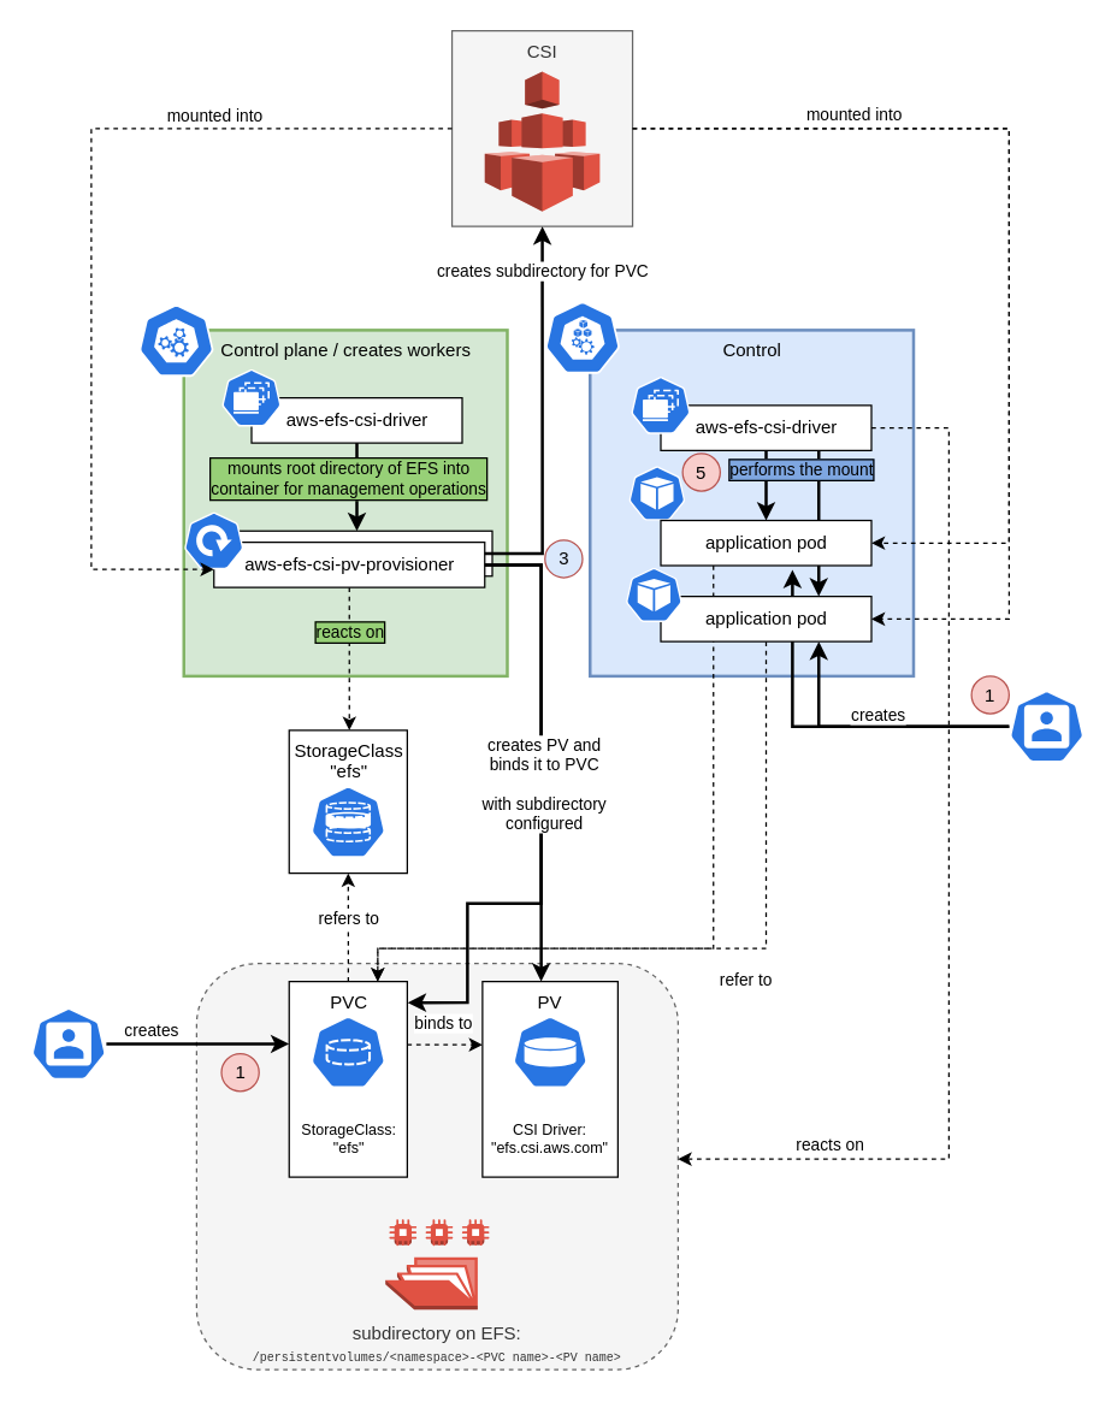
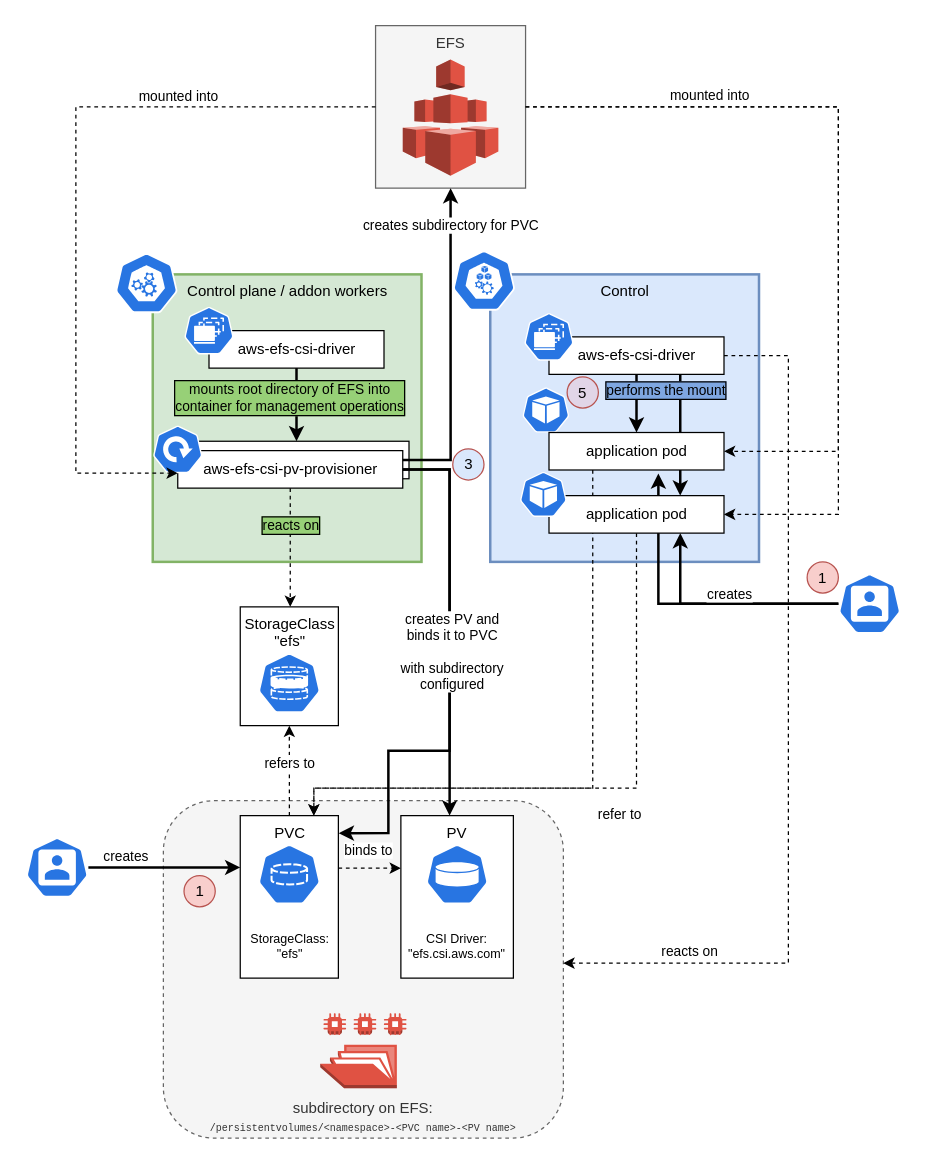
  <mxCell id="0" />
  <mxCell id="1" parent="0" />
  <mxCell id="2" value="subdirectory on EFS:&lt;br&gt;&lt;div&gt;&lt;font style=&quot;font-size: 8px&quot; face=&quot;Courier New&quot;&gt;/persistentvolumes/&amp;lt;namespace&amp;gt;-&amp;lt;PVC name&amp;gt;-&amp;lt;PV name&amp;gt;&lt;/font&gt;&lt;/div&gt;" style="rounded=1;whiteSpace=wrap;html=1;dashed=1;verticalAlign=bottom;fillColor=#f5f5f5;strokeColor=#666666;fontColor=#333333;" parent="1" vertex="1"><mxGeometry x="130" y="640" width="320" height="270" as="geometry" /></mxCell>
  <mxCell id="3" value="" style="outlineConnect=0;dashed=0;verticalLabelPosition=bottom;verticalAlign=top;align=center;html=1;shape=mxgraph.aws3.efs_share;fillColor=#E05243;gradientColor=none;" parent="1" vertex="1"><mxGeometry x="255.5" y="809.995" width="69" height="60.136" as="geometry" /></mxCell>
- <mxCell id="4" value="CSI" style="rounded=0;whiteSpace=wrap;html=1;verticalAlign=top;fillColor=#f5f5f5;strokeColor=#666666;fontColor=#333333;" parent="1" vertex="1"><mxGeometry x="299.75" y="20" width="120" height="130" as="geometry" /></mxCell>
+ <mxCell id="4" value="EFS" style="rounded=0;whiteSpace=wrap;html=1;verticalAlign=top;fillColor=#f5f5f5;strokeColor=#666666;fontColor=#333333;" parent="1" vertex="1"><mxGeometry x="299.75" y="20" width="120" height="130" as="geometry" /></mxCell>
  <mxCell id="5" value="Control" style="rounded=0;whiteSpace=wrap;html=1;verticalAlign=top;strokeWidth=2;fillColor=#dae8fc;strokeColor=#6c8ebf;" parent="1" vertex="1"><mxGeometry x="391.5" y="219" width="215" height="230" as="geometry" /></mxCell>
  <mxCell id="6" value="" style="html=1;dashed=0;whitespace=wrap;fillColor=#2875E2;strokeColor=#ffffff;points=[[0.005,0.63,0],[0.1,0.2,0],[0.9,0.2,0],[0.5,0,0],[0.995,0.63,0],[0.72,0.99,0],[0.5,1,0],[0.28,0.99,0]];shape=mxgraph.kubernetes.icon;prIcon=node" parent="1" vertex="1"><mxGeometry x="361.5" y="200" width="50" height="48" as="geometry" /></mxCell>
  <mxCell id="7" value="" style="group" parent="1" vertex="1" connectable="0"><mxGeometry x="418.5" y="250" width="160" height="49" as="geometry" /></mxCell>
  <mxCell id="8" value="aws-efs-csi-driver" style="rounded=0;whiteSpace=wrap;html=1;" parent="7" vertex="1"><mxGeometry x="20" y="19" width="140" height="30" as="geometry" /></mxCell>
  <mxCell id="9" value="" style="html=1;dashed=0;whitespace=wrap;fillColor=#2875E2;strokeColor=#ffffff;points=[[0.005,0.63,0],[0.1,0.2,0],[0.9,0.2,0],[0.5,0,0],[0.995,0.63,0],[0.72,0.99,0],[0.5,1,0],[0.28,0.99,0]];shape=mxgraph.kubernetes.icon;prIcon=ds" parent="7" vertex="1"><mxGeometry width="40" height="38" as="geometry" /></mxCell>
- <mxCell id="10" value="Control plane / creates workers" style="rounded=0;whiteSpace=wrap;html=1;verticalAlign=top;strokeWidth=2;fillColor=#d5e8d4;strokeColor=#82b366;" parent="1" vertex="1"><mxGeometry x="121.5" y="219" width="215" height="230" as="geometry" /></mxCell>
+ <mxCell id="10" value="Control plane / addon workers" style="rounded=0;whiteSpace=wrap;html=1;verticalAlign=top;strokeWidth=2;fillColor=#d5e8d4;strokeColor=#82b366;" parent="1" vertex="1"><mxGeometry x="121.5" y="219" width="215" height="230" as="geometry" /></mxCell>
  <mxCell id="11" value="" style="html=1;dashed=0;whitespace=wrap;fillColor=#2875E2;strokeColor=#ffffff;points=[[0.005,0.63,0],[0.1,0.2,0],[0.9,0.2,0],[0.5,0,0],[0.995,0.63,0],[0.72,0.99,0],[0.5,1,0],[0.28,0.99,0]];shape=mxgraph.kubernetes.icon;prIcon=master" parent="1" vertex="1"><mxGeometry x="91.5" y="202" width="50" height="48" as="geometry" /></mxCell>
  <mxCell id="12" value="aws-efs-csi-pv-provisioner" style="rounded=0;whiteSpace=wrap;html=1;" parent="1" vertex="1"><mxGeometry x="146.5" y="352.5" width="180" height="30" as="geometry" /></mxCell>
  <mxCell id="13" style="edgeStyle=orthogonalEdgeStyle;rounded=0;orthogonalLoop=1;jettySize=auto;html=1;exitX=1;exitY=0.5;exitDx=0;exitDy=0;entryX=1.004;entryY=0.108;entryDx=0;entryDy=0;entryPerimeter=0;labelBackgroundColor=#97D077;strokeWidth=2;" edge="1" parent="1" source="14" target="31"><mxGeometry relative="1" as="geometry"><Array as="points"><mxPoint x="359" y="375" /><mxPoint x="359" y="600" /><mxPoint x="310" y="600" /><mxPoint x="310" y="666" /></Array></mxGeometry></mxCell>
  <mxCell id="14" value="aws-efs-csi-pv-provisioner" style="rounded=0;whiteSpace=wrap;html=1;" parent="1" vertex="1"><mxGeometry x="141.5" y="360" width="180" height="30" as="geometry" /></mxCell>
  <mxCell id="15" value="" style="html=1;dashed=0;whitespace=wrap;fillColor=#2875E2;strokeColor=#ffffff;points=[[0.005,0.63,0],[0.1,0.2,0],[0.9,0.2,0],[0.5,0,0],[0.995,0.63,0],[0.72,0.99,0],[0.5,1,0],[0.28,0.99,0]];shape=mxgraph.kubernetes.icon;prIcon=deploy" parent="1" vertex="1"><mxGeometry x="121.5" y="340" width="40" height="38" as="geometry" /></mxCell>
  <mxCell id="16" value="" style="outlineConnect=0;dashed=0;verticalLabelPosition=bottom;verticalAlign=top;align=center;html=1;shape=mxgraph.aws3.efs;fillColor=#E05243;gradientColor=none;" parent="1" vertex="1"><mxGeometry x="321.5" y="47" width="76.5" height="93" as="geometry" /></mxCell>
  <mxCell id="17" style="edgeStyle=orthogonalEdgeStyle;rounded=0;orthogonalLoop=1;jettySize=auto;html=1;entryX=0.5;entryY=1;entryDx=0;entryDy=0;entryPerimeter=0;dashed=1;" parent="1" source="4" target="15" edge="1"><mxGeometry relative="1" as="geometry"><Array as="points"><mxPoint x="60" y="85" /><mxPoint x="60" y="378" /></Array></mxGeometry></mxCell>
  <mxCell id="18" value="&lt;div&gt;mounted into&lt;/div&gt;" style="edgeLabel;html=1;align=center;verticalAlign=bottom;resizable=0;points=[];" parent="17" vertex="1" connectable="0"><mxGeometry x="-0.481" y="1" relative="1" as="geometry"><mxPoint x="0.37" y="-1.03" as="offset" /></mxGeometry></mxCell>
  <mxCell id="19" style="edgeStyle=orthogonalEdgeStyle;rounded=0;orthogonalLoop=1;jettySize=auto;html=1;entryX=1;entryY=0.5;entryDx=0;entryDy=0;dashed=1;" parent="1" source="4" target="70" edge="1"><mxGeometry relative="1" as="geometry"><Array as="points"><mxPoint x="670" y="85" /><mxPoint x="670" y="361" /></Array></mxGeometry></mxCell>
  <mxCell id="20" style="edgeStyle=orthogonalEdgeStyle;rounded=0;orthogonalLoop=1;jettySize=auto;html=1;entryX=1;entryY=0.5;entryDx=0;entryDy=0;dashed=1;" parent="1" source="4" target="59" edge="1"><mxGeometry relative="1" as="geometry"><Array as="points"><mxPoint x="670" y="85" /><mxPoint x="670" y="411" /></Array></mxGeometry></mxCell>
  <mxCell id="21" value="mounted into" style="edgeLabel;html=1;align=center;verticalAlign=middle;resizable=0;points=[];" parent="20" vertex="1" connectable="0"><mxGeometry x="-0.529" y="3" relative="1" as="geometry"><mxPoint x="-9.85" y="-6.03" as="offset" /></mxGeometry></mxCell>
  <mxCell id="22" value="&lt;div&gt;creates&lt;/div&gt;" style="edgeStyle=orthogonalEdgeStyle;rounded=0;orthogonalLoop=1;jettySize=auto;html=1;verticalAlign=bottom;strokeWidth=2;" parent="1" source="23" target="31" edge="1"><mxGeometry x="-0.506" relative="1" as="geometry"><Array as="points"><mxPoint x="180" y="694" /><mxPoint x="180" y="694" /></Array><mxPoint as="offset" /></mxGeometry></mxCell>
  <mxCell id="23" value="" style="html=1;dashed=0;whitespace=wrap;fillColor=#2875E2;strokeColor=#ffffff;points=[[0.005,0.63,0],[0.1,0.2,0],[0.9,0.2,0],[0.5,0,0],[0.995,0.63,0],[0.72,0.99,0],[0.5,1,0],[0.28,0.99,0]];shape=mxgraph.kubernetes.icon;prIcon=user" parent="1" vertex="1"><mxGeometry x="20" y="669.5" width="50" height="48" as="geometry" /></mxCell>
  <mxCell id="24" value="" style="group" parent="1" vertex="1" connectable="0"><mxGeometry x="191.5" y="485" width="78.5" height="95" as="geometry" /></mxCell>
  <mxCell id="25" value="" style="group" parent="24" vertex="1" connectable="0"><mxGeometry width="78.5" height="95" as="geometry" /></mxCell>
  <mxCell id="26" value="StorageClass &quot;efs&quot;" style="rounded=0;whiteSpace=wrap;html=1;verticalAlign=top;" parent="25" vertex="1"><mxGeometry width="78.5" height="95" as="geometry" /></mxCell>
  <mxCell id="27" value="" style="html=1;dashed=0;whitespace=wrap;fillColor=#2875E2;strokeColor=#ffffff;points=[[0.005,0.63,0],[0.1,0.2,0],[0.9,0.2,0],[0.5,0,0],[0.995,0.63,0],[0.72,0.99,0],[0.5,1,0],[0.28,0.99,0]];shape=mxgraph.kubernetes.icon;prIcon=sc" parent="25" vertex="1"><mxGeometry x="14.25" y="37" width="50" height="48" as="geometry" /></mxCell>
  <mxCell id="28" value="" style="group" parent="1" vertex="1" connectable="0"><mxGeometry x="191.5" y="652" width="78.5" height="130" as="geometry" /></mxCell>
  <mxCell id="29" value="" style="group" parent="28" vertex="1" connectable="0"><mxGeometry width="78.5" height="130" as="geometry" /></mxCell>
  <mxCell id="30" value="" style="group" parent="29" vertex="1" connectable="0"><mxGeometry width="78.5" height="130" as="geometry" /></mxCell>
  <mxCell id="31" value="&lt;div&gt;PVC&lt;/div&gt;&lt;div&gt;&lt;br&gt;&lt;/div&gt;&lt;div&gt;&lt;br&gt;&lt;/div&gt;&lt;div&gt;&lt;br&gt;&lt;/div&gt;&lt;div&gt;&lt;br&gt;&lt;/div&gt;&lt;div&gt;&lt;br&gt;&lt;/div&gt;&lt;div style=&quot;font-size: 10px&quot;&gt;StorageClass:&lt;br&gt;&quot;efs&quot;&lt;br&gt;&lt;/div&gt;" style="rounded=0;whiteSpace=wrap;html=1;verticalAlign=top;" parent="30" vertex="1"><mxGeometry width="78.5" height="130" as="geometry" /></mxCell>
  <mxCell id="32" value="" style="html=1;dashed=0;whitespace=wrap;fillColor=#2875E2;strokeColor=#ffffff;points=[[0.005,0.63,0],[0.1,0.2,0],[0.9,0.2,0],[0.5,0,0],[0.995,0.63,0],[0.72,0.99,0],[0.5,1,0],[0.28,0.99,0]];shape=mxgraph.kubernetes.icon;prIcon=pvc" parent="30" vertex="1"><mxGeometry x="14.25" y="23" width="50" height="48" as="geometry" /></mxCell>
  <mxCell id="33" value="refers to" style="edgeStyle=orthogonalEdgeStyle;rounded=0;orthogonalLoop=1;jettySize=auto;html=1;entryX=0.5;entryY=1;entryDx=0;entryDy=0;dashed=1;" parent="1" source="31" target="26" edge="1"><mxGeometry x="0.167" relative="1" as="geometry"><mxPoint as="offset" /></mxGeometry></mxCell>
  <mxCell id="34" value="" style="edgeStyle=orthogonalEdgeStyle;rounded=0;orthogonalLoop=1;jettySize=auto;html=1;dashed=1;verticalAlign=bottom;" parent="1" source="31" edge="1"><mxGeometry relative="1" as="geometry"><mxPoint x="320" y="694" as="targetPoint" /><Array as="points"><mxPoint x="320" y="694" /></Array></mxGeometry></mxCell>
  <mxCell id="35" value="binds to" style="edgeLabel;html=1;align=center;verticalAlign=middle;resizable=0;points=[];" parent="34" vertex="1" connectable="0"><mxGeometry x="-0.41" relative="1" as="geometry"><mxPoint x="8.24" y="-14.01" as="offset" /></mxGeometry></mxCell>
  <mxCell id="36" style="edgeStyle=orthogonalEdgeStyle;rounded=0;orthogonalLoop=1;jettySize=auto;html=1;exitX=1;exitY=0.5;exitDx=0;exitDy=0;dashed=1;" parent="1" source="8" edge="1"><mxGeometry relative="1" as="geometry"><mxPoint x="450" y="770" as="targetPoint" /><Array as="points"><mxPoint x="630" y="284" /><mxPoint x="630" y="770" /><mxPoint x="450" y="770" /></Array></mxGeometry></mxCell>
  <mxCell id="37" value="&lt;div&gt;reacts on&lt;/div&gt;" style="edgeLabel;html=1;align=center;verticalAlign=middle;resizable=0;points=[];" parent="36" vertex="1" connectable="0"><mxGeometry x="0.72" y="1" relative="1" as="geometry"><mxPoint y="-11" as="offset" /></mxGeometry></mxCell>
  <mxCell id="38" value="" style="group" parent="1" vertex="1" connectable="0"><mxGeometry x="146.5" y="245" width="160" height="49" as="geometry" /></mxCell>
  <mxCell id="39" value="aws-efs-csi-driver" style="rounded=0;whiteSpace=wrap;html=1;" parent="38" vertex="1"><mxGeometry x="20" y="19" width="140" height="30" as="geometry" /></mxCell>
  <mxCell id="40" value="" style="html=1;dashed=0;whitespace=wrap;fillColor=#2875E2;strokeColor=#ffffff;points=[[0.005,0.63,0],[0.1,0.2,0],[0.9,0.2,0],[0.5,0,0],[0.995,0.63,0],[0.72,0.99,0],[0.5,1,0],[0.28,0.99,0]];shape=mxgraph.kubernetes.icon;prIcon=ds" parent="38" vertex="1"><mxGeometry width="40" height="38" as="geometry" /></mxCell>
  <mxCell id="41" value="" style="group" parent="1" vertex="1" connectable="0"><mxGeometry x="320" y="652" width="90" height="130" as="geometry" /></mxCell>
  <mxCell id="42" value="" style="group" parent="41" vertex="1" connectable="0"><mxGeometry width="90" height="130" as="geometry" /></mxCell>
  <mxCell id="43" value="" style="group" parent="42" vertex="1" connectable="0"><mxGeometry width="90" height="130" as="geometry" /></mxCell>
  <mxCell id="44" value="" style="group" parent="43" vertex="1" connectable="0"><mxGeometry width="90" height="130" as="geometry" /></mxCell>
  <mxCell id="45" value="&lt;div&gt;PV&lt;/div&gt;&lt;div&gt;&lt;br&gt;&lt;/div&gt;&lt;div&gt;&lt;br&gt;&lt;/div&gt;&lt;div&gt;&lt;br&gt;&lt;/div&gt;&lt;div&gt;&lt;br&gt;&lt;/div&gt;&lt;div&gt;&lt;br&gt;&lt;/div&gt;&lt;div style=&quot;font-size: 10px&quot;&gt;CSI Driver:&lt;br&gt;&quot;efs.csi.aws.com&quot;&lt;br&gt;&lt;/div&gt;" style="rounded=0;whiteSpace=wrap;html=1;verticalAlign=top;" parent="44" vertex="1"><mxGeometry width="90" height="130" as="geometry" /></mxCell>
  <mxCell id="46" value="" style="html=1;dashed=0;whitespace=wrap;fillColor=#2875E2;strokeColor=#ffffff;points=[[0.005,0.63,0],[0.1,0.2,0],[0.9,0.2,0],[0.5,0,0],[0.995,0.63,0],[0.72,0.99,0],[0.5,1,0],[0.28,0.99,0]];shape=mxgraph.kubernetes.icon;prIcon=pv" parent="44" vertex="1"><mxGeometry x="16.338" y="23" width="57.325" height="48" as="geometry" /></mxCell>
  <mxCell id="47" value="1" style="ellipse;whiteSpace=wrap;html=1;aspect=fixed;fillColor=#f8cecc;strokeColor=#b85450;" parent="1" vertex="1"><mxGeometry x="146.5" y="700" width="25" height="25" as="geometry" /></mxCell>
  <mxCell id="48" value="3" style="ellipse;whiteSpace=wrap;html=1;aspect=fixed;fillColor=#dae8fc;strokeColor=#b85450;" parent="1" vertex="1"><mxGeometry x="361.5" y="358.5" width="25" height="25" as="geometry" /></mxCell>
  <mxCell id="49" style="edgeStyle=orthogonalEdgeStyle;rounded=0;orthogonalLoop=1;jettySize=auto;html=1;entryX=0.75;entryY=1;entryDx=0;entryDy=0;strokeWidth=2;" parent="1" source="50" target="59" edge="1"><mxGeometry relative="1" as="geometry" /></mxCell>
  <mxCell id="50" value="" style="html=1;dashed=0;whitespace=wrap;fillColor=#2875E2;strokeColor=#ffffff;points=[[0.005,0.63,0],[0.1,0.2,0],[0.9,0.2,0],[0.5,0,0],[0.995,0.63,0],[0.72,0.99,0],[0.5,1,0],[0.28,0.99,0]];shape=mxgraph.kubernetes.icon;prIcon=user" parent="1" vertex="1"><mxGeometry x="670" y="458.5" width="50" height="48" as="geometry" /></mxCell>
  <mxCell id="51" style="edgeStyle=orthogonalEdgeStyle;rounded=0;orthogonalLoop=1;jettySize=auto;html=1;entryX=0.625;entryY=1.094;entryDx=0;entryDy=0;entryPerimeter=0;strokeWidth=2;" parent="1" source="50" target="70" edge="1"><mxGeometry relative="1" as="geometry" /></mxCell>
  <mxCell id="52" value="&lt;div&gt;creates&lt;/div&gt;" style="edgeLabel;html=1;align=center;verticalAlign=middle;resizable=0;points=[];" parent="51" vertex="1" connectable="0"><mxGeometry x="-0.246" y="1" relative="1" as="geometry"><mxPoint x="6.5" y="-9.48" as="offset" /></mxGeometry></mxCell>
  <mxCell id="53" value="1" style="ellipse;whiteSpace=wrap;html=1;aspect=fixed;fillColor=#f8cecc;strokeColor=#b85450;" parent="1" vertex="1"><mxGeometry x="645" y="449" width="25" height="25" as="geometry" /></mxCell>
- <mxCell id="54" value="5" style="ellipse;whiteSpace=wrap;html=1;aspect=fixed;fillColor=#f8cecc;strokeColor=#b85450;" parent="1" vertex="1"><mxGeometry x="453" y="301" width="25" height="25" as="geometry" /></mxCell>
+ <mxCell id="54" value="5" style="ellipse;whiteSpace=wrap;html=1;aspect=fixed;fillColor=#e1d5e7;strokeColor=#b85450;" parent="1" vertex="1"><mxGeometry x="453" y="301" width="25" height="25" as="geometry" /></mxCell>
  <mxCell id="55" style="edgeStyle=orthogonalEdgeStyle;rounded=0;orthogonalLoop=1;jettySize=auto;html=1;exitX=0.25;exitY=1;exitDx=0;exitDy=0;entryX=0.75;entryY=0;entryDx=0;entryDy=0;dashed=1;" parent="1" source="70" target="31" edge="1"><mxGeometry relative="1" as="geometry"><Array as="points"><mxPoint x="474" y="630" /><mxPoint x="250" y="630" /><mxPoint x="250" y="652" /></Array><mxPoint x="300" y="590" as="targetPoint" /></mxGeometry></mxCell>
  <mxCell id="56" value="refer to" style="edgeLabel;html=1;align=center;verticalAlign=middle;resizable=0;points=[];" vertex="1" connectable="0" parent="55"><mxGeometry x="-0.263" y="1" relative="1" as="geometry"><mxPoint x="19.98" y="91.02" as="offset" /></mxGeometry></mxCell>
  <mxCell id="57" style="edgeStyle=orthogonalEdgeStyle;rounded=0;orthogonalLoop=1;jettySize=auto;html=1;exitX=0.5;exitY=1;exitDx=0;exitDy=0;entryX=0.75;entryY=0;entryDx=0;entryDy=0;dashed=1;" parent="1" source="59" target="31" edge="1"><mxGeometry relative="1" as="geometry"><Array as="points"><mxPoint x="509" y="630" /><mxPoint x="250" y="630" /><mxPoint x="250" y="652" /></Array><mxPoint x="320" y="610" as="targetPoint" /></mxGeometry></mxCell>
  <mxCell id="58" value="" style="group" parent="1" vertex="1" connectable="0"><mxGeometry x="412.5" y="377" width="164" height="72" as="geometry" /></mxCell>
  <mxCell id="59" value="application pod" style="rounded=0;whiteSpace=wrap;html=1;" parent="58" vertex="1"><mxGeometry x="26" y="19" width="140" height="30" as="geometry" /></mxCell>
  <mxCell id="60" value="" style="html=1;dashed=0;whitespace=wrap;fillColor=#2875E2;strokeColor=#ffffff;points=[[0.005,0.63,0],[0.1,0.2,0],[0.9,0.2,0],[0.5,0,0],[0.995,0.63,0],[0.72,0.99,0],[0.5,1,0],[0.28,0.99,0]];shape=mxgraph.kubernetes.icon;prIcon=pod" parent="58" vertex="1"><mxGeometry width="43" height="36" as="geometry" /></mxCell>
  <mxCell id="61" value="reacts on" style="edgeStyle=orthogonalEdgeStyle;rounded=0;orthogonalLoop=1;jettySize=auto;html=1;dashed=1;exitX=0.5;exitY=1;exitDx=0;exitDy=0;labelBackgroundColor=#97D077;labelBorderColor=#000000;" parent="1" source="14" target="26" edge="1"><mxGeometry x="-0.368" relative="1" as="geometry"><Array as="points"><mxPoint x="231" y="410" /><mxPoint x="231" y="410" /></Array><mxPoint as="offset" /></mxGeometry></mxCell>
  <mxCell id="62" style="edgeStyle=orthogonalEdgeStyle;rounded=0;orthogonalLoop=1;jettySize=auto;html=1;exitX=1;exitY=0.5;exitDx=0;exitDy=0;strokeWidth=2;" parent="1" source="14" target="45" edge="1"><mxGeometry relative="1" as="geometry"><Array as="points"><mxPoint x="359" y="375" /></Array></mxGeometry></mxCell>
  <mxCell id="63" value="&lt;div&gt;creates PV and&lt;/div&gt;&lt;div&gt;binds it to PVC&lt;br&gt;&lt;br&gt;with subdirectory&lt;br&gt;configured&lt;br&gt;&lt;/div&gt;" style="edgeLabel;html=1;align=center;verticalAlign=middle;resizable=0;points=[];labelBackgroundColor=#ffffff;" parent="62" vertex="1" connectable="0"><mxGeometry x="0.265" y="1" relative="1" as="geometry"><mxPoint y="-16.36" as="offset" /></mxGeometry></mxCell>
  <mxCell id="64" style="edgeStyle=orthogonalEdgeStyle;rounded=0;orthogonalLoop=1;jettySize=auto;html=1;entryX=0.5;entryY=1;entryDx=0;entryDy=0;labelBackgroundColor=#97D077;strokeWidth=2;exitX=1;exitY=0.25;exitDx=0;exitDy=0;" edge="1" parent="1" source="14" target="4"><mxGeometry relative="1" as="geometry"><Array as="points"><mxPoint x="360" y="368" /></Array></mxGeometry></mxCell>
  <mxCell id="65" value="creates subdirectory for PVC" style="edgeLabel;html=1;align=center;verticalAlign=middle;resizable=0;points=[];" vertex="1" connectable="0" parent="64"><mxGeometry x="0.67" y="1" relative="1" as="geometry"><mxPoint x="0.99" y="-12.02" as="offset" /></mxGeometry></mxCell>
  <mxCell id="66" style="edgeStyle=orthogonalEdgeStyle;rounded=0;orthogonalLoop=1;jettySize=auto;html=1;entryX=0.5;entryY=0;entryDx=0;entryDy=0;labelBackgroundColor=#97D077;strokeWidth=2;" edge="1" parent="1" source="8" target="70"><mxGeometry relative="1" as="geometry" /></mxCell>
  <mxCell id="67" value="&lt;div&gt;performs the mount&lt;/div&gt;" style="edgeStyle=orthogonalEdgeStyle;rounded=0;orthogonalLoop=1;jettySize=auto;html=1;exitX=0.75;exitY=1;exitDx=0;exitDy=0;entryX=0.75;entryY=0;entryDx=0;entryDy=0;labelBackgroundColor=#7EA6E0;strokeWidth=2;labelBorderColor=#000000;" parent="1" source="8" target="59" edge="1"><mxGeometry x="-0.732" y="-12" relative="1" as="geometry"><mxPoint as="offset" /></mxGeometry></mxCell>
  <mxCell id="68" value="" style="group" parent="1" vertex="1" connectable="0"><mxGeometry x="414.5" y="309.5" width="164" height="49" as="geometry" /></mxCell>
  <mxCell id="69" value="" style="html=1;dashed=0;whitespace=wrap;fillColor=#2875E2;strokeColor=#ffffff;points=[[0.005,0.63,0],[0.1,0.2,0],[0.9,0.2,0],[0.5,0,0],[0.995,0.63,0],[0.72,0.99,0],[0.5,1,0],[0.28,0.99,0]];shape=mxgraph.kubernetes.icon;prIcon=pod" parent="68" vertex="1"><mxGeometry width="43" height="36" as="geometry" /></mxCell>
  <mxCell id="70" value="application pod" style="rounded=0;whiteSpace=wrap;html=1;" parent="68" vertex="1"><mxGeometry x="24" y="36" width="140" height="30" as="geometry" /></mxCell>
  <mxCell id="71" style="edgeStyle=orthogonalEdgeStyle;rounded=0;orthogonalLoop=1;jettySize=auto;html=1;entryX=0.5;entryY=0;entryDx=0;entryDy=0;labelBackgroundColor=#97D077;strokeWidth=2;" edge="1" parent="1" source="39" target="12"><mxGeometry relative="1" as="geometry" /></mxCell>
  <mxCell id="72" value="&lt;div&gt;mounts root directory of EFS into&lt;/div&gt;&lt;div&gt;container for management operations&lt;/div&gt;" style="edgeLabel;html=1;align=center;verticalAlign=middle;resizable=0;points=[];labelBackgroundColor=#97D077;labelBorderColor=#000000;spacing=3;spacingTop=0;" vertex="1" connectable="0" parent="71"><mxGeometry x="-0.221" y="1" relative="1" as="geometry"><mxPoint x="-7" as="offset" /></mxGeometry></mxCell>
